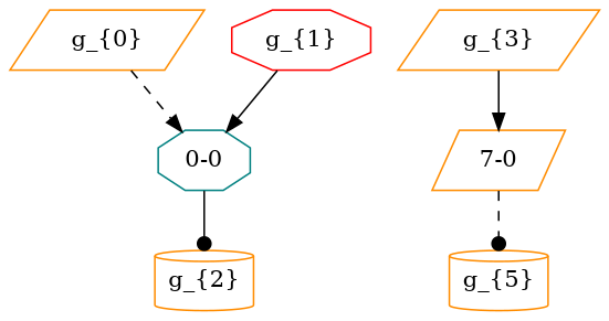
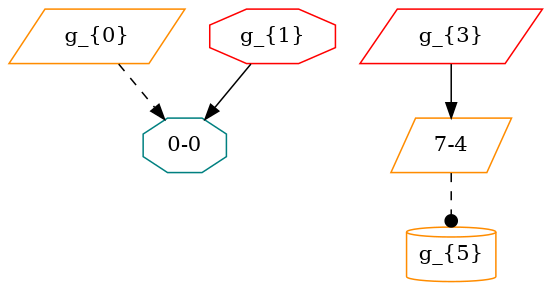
  digraph {
    node [color=darkorange shape=parallelogram]
    edge [arrowhead=normal style=solid]
    n1 [label="g_{0}"]
    n2 [color=teal label="0-0" shape=octagon]
-   n3 [label="g_{2}" shape=cylinder]
    n4 [color=red label="g_{1}" shape=octagon]
-   n5 [label="g_{3}"]
-   "7-0"
+   n5 [color=red label="g_{3}"]
+   "7-0" [label="7-4"]
    n7 [label="g_{5}" shape=cylinder]
    n1 -> n2 [style=dashed]
-   n2 -> n3 [arrowhead=dot]
    n4 -> n2
    n5 -> "7-0"
    "7-0" -> n7 [arrowhead=dot style=dashed]
  }
